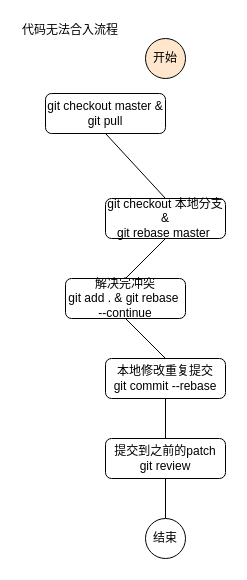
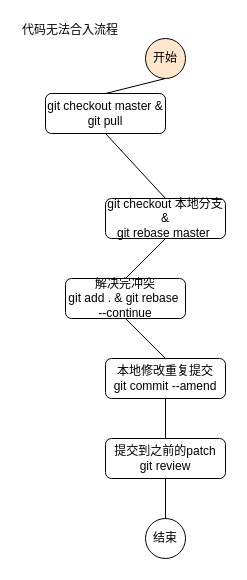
  <mxCell id="0" />
  <mxCell id="1" parent="0" />
  <mxCell id="2" value="开始" style="ellipse;whiteSpace=wrap;html=1;aspect=fixed;fillColor=#ffe6cc;" vertex="1" parent="1"><mxGeometry x="145" y="38" width="40" height="40" as="geometry" /></mxCell>
  <mxCell id="3" value="git checkout master &amp;amp; git pull&lt;br&gt;" style="rounded=1;whiteSpace=wrap;html=1;" vertex="1" parent="1"><mxGeometry x="45" y="93" width="120" height="40" as="geometry" /></mxCell>
  <mxCell id="4" value="git checkout 本地分支 &amp;amp;&lt;br&gt;git rebase master&amp;nbsp;&lt;br&gt;" style="rounded=1;whiteSpace=wrap;html=1;" vertex="1" parent="1"><mxGeometry x="105" y="198" width="120" height="40" as="geometry" /></mxCell>
  <mxCell id="5" value="解决完冲突&lt;br&gt;git add . &amp;amp; git rebase&amp;nbsp; --continue&lt;br&gt;" style="rounded=1;whiteSpace=wrap;html=1;" vertex="1" parent="1"><mxGeometry x="65" y="278" width="120" height="40" as="geometry" /></mxCell>
- <mxCell id="6" value="本地修改重复提交&lt;br&gt;git commit --rebase&lt;br&gt;" style="rounded=1;whiteSpace=wrap;html=1;" vertex="1" parent="1"><mxGeometry x="105" y="358" width="120" height="40" as="geometry" /></mxCell>
+ <mxCell id="6" value="本地修改重复提交&lt;br&gt;git commit --amend&lt;br&gt;" style="rounded=1;whiteSpace=wrap;html=1;" vertex="1" parent="1"><mxGeometry x="105" y="358" width="120" height="40" as="geometry" /></mxCell>
  <mxCell id="7" value="提交到之前的patch&lt;br&gt;git review&lt;br&gt;" style="rounded=1;whiteSpace=wrap;html=1;" vertex="1" parent="1"><mxGeometry x="105" y="438" width="120" height="40" as="geometry" /></mxCell>
+ <mxCell id="8" value="" style="endArrow=none;html=1;entryX=0.5;entryY=1;entryDx=0;entryDy=0;exitX=0.5;exitY=0;exitDx=0;exitDy=0;" edge="1" parent="1" source="3" target="2"><mxGeometry width="50" height="50" relative="1" as="geometry"><mxPoint x="105" y="548" as="sourcePoint" /><mxPoint x="155" y="498" as="targetPoint" /></mxGeometry></mxCell>
  <mxCell id="9" value="" style="endArrow=none;html=1;entryX=0.5;entryY=1;entryDx=0;entryDy=0;exitX=0.5;exitY=0;exitDx=0;exitDy=0;" edge="1" parent="1" source="4" target="3"><mxGeometry width="50" height="50" relative="1" as="geometry"><mxPoint x="105" y="548" as="sourcePoint" /><mxPoint x="155" y="498" as="targetPoint" /></mxGeometry></mxCell>
  <mxCell id="10" value="" style="endArrow=none;html=1;entryX=0.5;entryY=1;entryDx=0;entryDy=0;exitX=0.5;exitY=0;exitDx=0;exitDy=0;" edge="1" parent="1" source="5" target="4"><mxGeometry width="50" height="50" relative="1" as="geometry"><mxPoint x="105" y="548" as="sourcePoint" /><mxPoint x="155" y="498" as="targetPoint" /></mxGeometry></mxCell>
  <mxCell id="11" value="" style="endArrow=none;html=1;entryX=0.5;entryY=1;entryDx=0;entryDy=0;exitX=0.5;exitY=0;exitDx=0;exitDy=0;" edge="1" parent="1" target="5"><mxGeometry width="50" height="50" relative="1" as="geometry"><mxPoint x="165" y="358" as="sourcePoint" /><mxPoint x="155" y="498" as="targetPoint" /></mxGeometry></mxCell>
  <mxCell id="12" value="" style="endArrow=none;html=1;entryX=0.5;entryY=1;entryDx=0;entryDy=0;exitX=0.5;exitY=0;exitDx=0;exitDy=0;" edge="1" parent="1"><mxGeometry width="50" height="50" relative="1" as="geometry"><mxPoint x="165" y="438" as="sourcePoint" /><mxPoint x="165" y="398" as="targetPoint" /></mxGeometry></mxCell>
  <mxCell id="13" value="结束" style="ellipse;whiteSpace=wrap;html=1;aspect=fixed;" vertex="1" parent="1"><mxGeometry x="145" y="518" width="40" height="40" as="geometry" /></mxCell>
  <mxCell id="14" value="" style="endArrow=none;html=1;entryX=0.5;entryY=1;entryDx=0;entryDy=0;exitX=0.5;exitY=0;exitDx=0;exitDy=0;" edge="1" parent="1" source="13"><mxGeometry width="50" height="50" relative="1" as="geometry"><mxPoint x="105" y="628" as="sourcePoint" /><mxPoint x="165" y="478" as="targetPoint" /></mxGeometry></mxCell>
  <mxCell id="15" value="代码无法合入流程" style="text;html=1;resizable=0;points=[];autosize=1;align=left;verticalAlign=top;spacingTop=-4;" vertex="1" parent="1"><mxGeometry x="20" y="20" width="110" height="20" as="geometry" /></mxCell>
